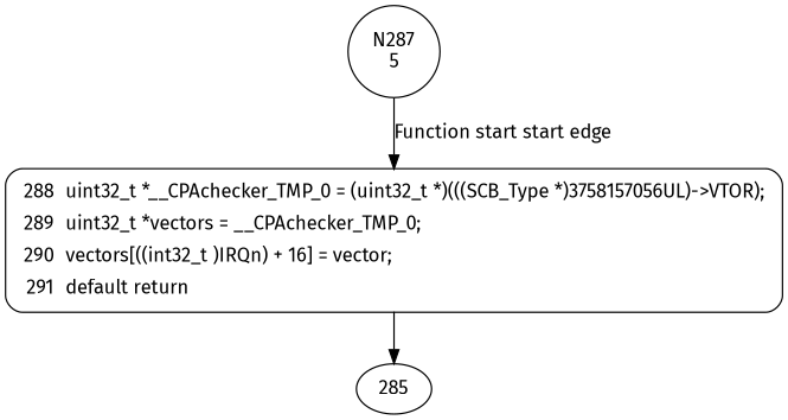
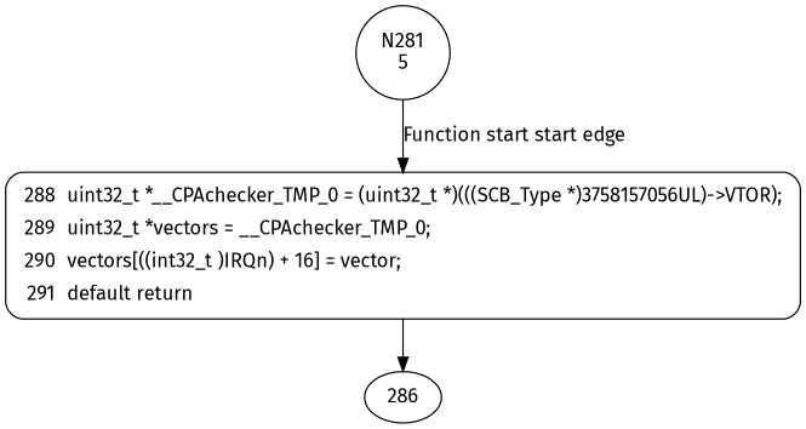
  digraph {
    fontname="Fira Sans"
    node [fontname="Fira Sans"]
    edge [fontname="Fira Sans"]
-   n1 [label="N287\n5" shape=circle]
+   n1 [label="N281\n5" shape=circle]
    n2 [fillcolor=white label=<<table border="0" cellborder="0" cellpadding="3" bgcolor="white"><tr><td align="right">288</td><td align="left">uint32_t *__CPAchecker_TMP_0 = (uint32_t *)(((SCB_Type *)3758157056UL)-&gt;VTOR);</td></tr><tr><td align="right">289</td><td align="left">uint32_t *vectors = __CPAchecker_TMP_0;</td></tr><tr><td align="right">290</td><td align="left">vectors[((int32_t )IRQn) + 16] = vector;</td></tr><tr><td align="right">291</td><td align="left">default return</td></tr></table>> penwidth=1 shape=Mrecord style="filled,bold"]
-   286 [label=285]
+   286
    n1 -> n2 [label="Function start start edge"]
    n2 -> 286
  }
